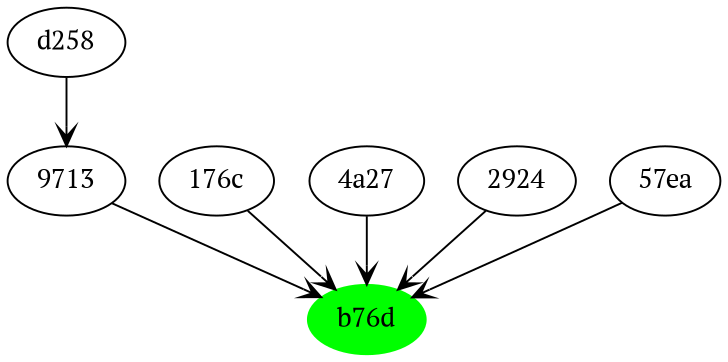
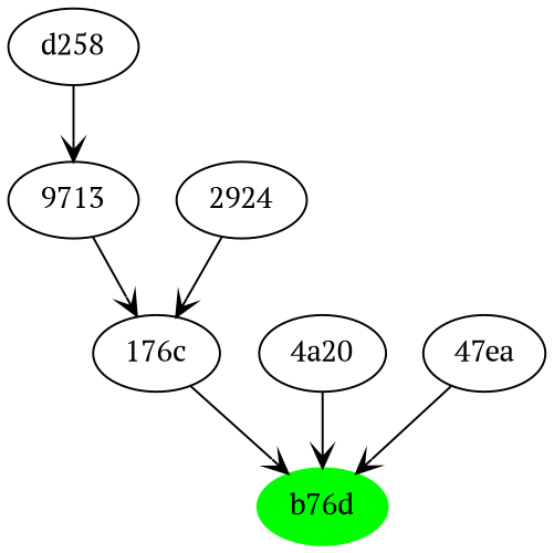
  digraph {
    fontname="PT Serif"
    node [fontname="PT Serif"]
    edge [arrowhead=vee fontname="PT Serif"]
    b76d [color=green height=0.5 style=filled width=0.82242]
    d258 [height=0.5 width=0.80856]
    9713 [height=0.5 width=0.7947]
    "176c" [height=0.5 width=0.7947]
-   "4a20" [height=0.5 width=0.78084 label="4a27"]
+   "4a20" [height=0.5 width=0.78084]
    2924 [height=0.5 width=0.7947]
-   "47ea" [height=0.5 width=0.76697 label="57ea"]
+   "47ea" [height=0.5 width=0.76697]
    d258 -> 9713
-   9713 -> b76d
+   9713 -> "176c"
    "176c" -> b76d
    "4a20" -> b76d
-   2924 -> b76d
+   2924 -> "176c"
    "47ea" -> b76d
  }
